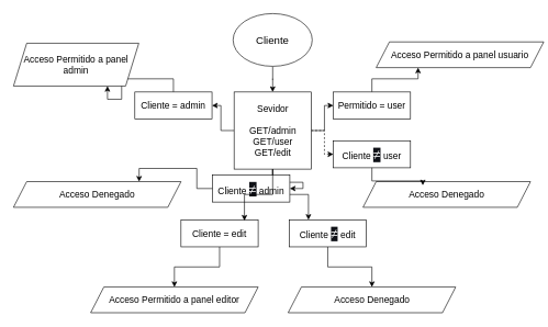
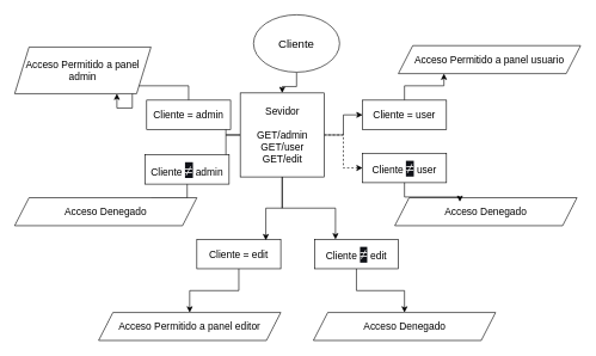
  <mxCell id="0" />
  <mxCell id="1" parent="0" />
  <mxCell id="2" style="edgeStyle=orthogonalEdgeStyle;rounded=0;orthogonalLoop=1;jettySize=auto;html=1;entryX=0.5;entryY=0;entryDx=0;entryDy=0;" edge="1" parent="1" source="3" target="9"><mxGeometry relative="1" as="geometry" /></mxCell>
  <mxCell id="3" value="Cliente" style="ellipse;whiteSpace=wrap;html=1;fontSize=16;" vertex="1" parent="1"><mxGeometry x="353" y="20" width="120" height="80" as="geometry" /></mxCell>
  <mxCell id="4" style="edgeStyle=orthogonalEdgeStyle;rounded=0;orthogonalLoop=1;jettySize=auto;html=1;entryX=0;entryY=0.5;entryDx=0;entryDy=0;" edge="1" parent="1" source="9" target="20"><mxGeometry relative="1" as="geometry" /></mxCell>
  <mxCell id="5" style="edgeStyle=orthogonalEdgeStyle;rounded=0;orthogonalLoop=1;jettySize=auto;html=1;entryX=0;entryY=0.5;entryDx=0;entryDy=0;dashed=1;" edge="1" parent="1" source="9" target="15"><mxGeometry relative="1" as="geometry" /></mxCell>
  <mxCell id="6" style="edgeStyle=orthogonalEdgeStyle;rounded=0;orthogonalLoop=1;jettySize=auto;html=1;entryX=1;entryY=0.5;entryDx=0;entryDy=0;" edge="1" parent="1" source="9" target="11"><mxGeometry relative="1" as="geometry" /></mxCell>
  <mxCell id="7" style="edgeStyle=orthogonalEdgeStyle;rounded=0;orthogonalLoop=1;jettySize=auto;html=1;entryX=1;entryY=0.5;entryDx=0;entryDy=0;" edge="1" parent="1" source="9" target="14"><mxGeometry relative="1" as="geometry" /></mxCell>
  <mxCell id="8" style="edgeStyle=orthogonalEdgeStyle;rounded=0;orthogonalLoop=1;jettySize=auto;html=1;entryX=0.25;entryY=0;entryDx=0;entryDy=0;" edge="1" parent="1" source="9" target="17"><mxGeometry relative="1" as="geometry" /></mxCell>
- <mxCell id="9" value="Sevidor&lt;div&gt;&lt;br&gt;&lt;/div&gt;&lt;div&gt;GET/admin&lt;/div&gt;&lt;div&gt;GET/user&lt;/div&gt;&lt;div&gt;GET/edit&lt;/div&gt;" style="whiteSpace=wrap;html=1;aspect=fixed;fontSize=14;" vertex="1" parent="1"><mxGeometry x="354.5" y="139" width="117" height="117" as="geometry" /></mxCell>
+ <mxCell id="9" value="Sevidor&lt;div&gt;&lt;br&gt;&lt;/div&gt;&lt;div&gt;GET/admin&lt;/div&gt;&lt;div&gt;GET/user&lt;/div&gt;&lt;div&gt;GET/edit&lt;/div&gt;" style="whiteSpace=wrap;html=1;aspect=fixed;fontSize=14;" vertex="1" parent="1"><mxGeometry x="334.5" y="129" width="117" height="117" as="geometry" /></mxCell>
  <mxCell id="10" style="edgeStyle=orthogonalEdgeStyle;rounded=0;orthogonalLoop=1;jettySize=auto;html=1;entryX=0.75;entryY=1;entryDx=0;entryDy=0;" edge="1" parent="1" source="11" target="12"><mxGeometry relative="1" as="geometry" /></mxCell>
  <mxCell id="11" value="Cliente = admin" style="rounded=0;whiteSpace=wrap;html=1;fontSize=14;" vertex="1" parent="1"><mxGeometry x="204" y="139" width="117" height="41" as="geometry" /></mxCell>
  <mxCell id="12" value="Acceso Permitido a panel admin" style="shape=parallelogram;perimeter=parallelogramPerimeter;whiteSpace=wrap;html=1;fixedSize=1;fontSize=14;" vertex="1" parent="1"><mxGeometry x="20" y="65" width="190" height="65" as="geometry" /></mxCell>
  <mxCell id="13" style="edgeStyle=orthogonalEdgeStyle;rounded=0;orthogonalLoop=1;jettySize=auto;html=1;entryX=0.75;entryY=0;entryDx=0;entryDy=0;" edge="1" parent="1" source="14" target="24"><mxGeometry relative="1" as="geometry" /></mxCell>
- <mxCell id="14" value="Cliente&amp;nbsp;&lt;span style=&quot;color: rgb(236, 236, 236); font-family: &amp;quot;Google Sans&amp;quot;, Arial, sans-serif; font-size: 20px; text-align: start; background-color: rgb(16, 18, 24);&quot;&gt;≠&lt;/span&gt;&amp;nbsp;admin" style="rounded=0;whiteSpace=wrap;html=1;fontSize=14;" vertex="1" parent="1"><mxGeometry x="322" y="265" width="117" height="41" as="geometry" /></mxCell>
+ <mxCell id="14" value="Cliente&amp;nbsp;&lt;span style=&quot;color: rgb(236, 236, 236); font-family: &amp;quot;Google Sans&amp;quot;, Arial, sans-serif; font-size: 20px; text-align: start; background-color: rgb(16, 18, 24);&quot;&gt;≠&lt;/span&gt;&amp;nbsp;admin" style="rounded=0;whiteSpace=wrap;html=1;fontSize=14;" vertex="1" parent="1"><mxGeometry x="202" y="215" width="117" height="41" as="geometry" /></mxCell>
  <mxCell id="15" value="Cliente&amp;nbsp;&lt;span style=&quot;color: rgb(236, 236, 236); font-family: &amp;quot;Google Sans&amp;quot;, Arial, sans-serif; font-size: 20px; text-align: start; background-color: rgb(16, 18, 24);&quot;&gt;≠&lt;/span&gt;&amp;nbsp;user" style="rounded=0;whiteSpace=wrap;html=1;fontSize=14;" vertex="1" parent="1"><mxGeometry x="505" y="213" width="117" height="41" as="geometry" /></mxCell>
  <mxCell id="16" style="edgeStyle=orthogonalEdgeStyle;rounded=0;orthogonalLoop=1;jettySize=auto;html=1;entryX=0.5;entryY=0;entryDx=0;entryDy=0;" edge="1" parent="1" source="17" target="28"><mxGeometry relative="1" as="geometry" /></mxCell>
  <mxCell id="17" value="Cliente&amp;nbsp;&lt;span style=&quot;color: rgb(236, 236, 236); font-family: &amp;quot;Google Sans&amp;quot;, Arial, sans-serif; font-size: 20px; text-align: start; background-color: rgb(16, 18, 24);&quot;&gt;≠&lt;/span&gt;&amp;nbsp;edit" style="rounded=0;whiteSpace=wrap;html=1;fontSize=14;" vertex="1" parent="1"><mxGeometry x="438" y="333" width="117" height="41" as="geometry" /></mxCell>
- <mxCell id="18" value="Acceso Permitido a panel usuario" style="shape=parallelogram;perimeter=parallelogramPerimeter;whiteSpace=wrap;html=1;fixedSize=1;fontSize=14;" vertex="1" parent="1"><mxGeometry x="570" y="63" width="254" height="39" as="geometry" /></mxCell>
+ <mxCell id="18" value="Acceso Permitido a panel usuario" style="shape=parallelogram;perimeter=parallelogramPerimeter;whiteSpace=wrap;html=1;fixedSize=1;fontSize=14;" vertex="1" parent="1"><mxGeometry x="555" y="63" width="254" height="39" as="geometry" /></mxCell>
  <mxCell id="19" style="edgeStyle=orthogonalEdgeStyle;rounded=0;orthogonalLoop=1;jettySize=auto;html=1;entryX=0.25;entryY=1;entryDx=0;entryDy=0;" edge="1" parent="1" source="20" target="18"><mxGeometry relative="1" as="geometry" /></mxCell>
- <mxCell id="20" value="Permitido = user" style="rounded=0;whiteSpace=wrap;html=1;fontSize=14;" vertex="1" parent="1"><mxGeometry x="505" y="139" width="117" height="41" as="geometry" /></mxCell>
+ <mxCell id="20" value="Cliente = user" style="rounded=0;whiteSpace=wrap;html=1;fontSize=14;" vertex="1" parent="1"><mxGeometry x="505" y="139" width="117" height="41" as="geometry" /></mxCell>
  <mxCell id="21" style="edgeStyle=orthogonalEdgeStyle;rounded=0;orthogonalLoop=1;jettySize=auto;html=1;" edge="1" parent="1" source="22" target="27"><mxGeometry relative="1" as="geometry" /></mxCell>
  <mxCell id="22" value="Cliente = edit" style="rounded=0;whiteSpace=wrap;html=1;fontSize=14;" vertex="1" parent="1"><mxGeometry x="274" y="333" width="117" height="41" as="geometry" /></mxCell>
  <mxCell id="23" style="edgeStyle=orthogonalEdgeStyle;rounded=0;orthogonalLoop=1;jettySize=auto;html=1;entryX=0.822;entryY=0.029;entryDx=0;entryDy=0;entryPerimeter=0;" edge="1" parent="1" source="9" target="22"><mxGeometry relative="1" as="geometry" /></mxCell>
  <mxCell id="24" value="Acceso Denegado" style="shape=parallelogram;perimeter=parallelogramPerimeter;whiteSpace=wrap;html=1;fixedSize=1;fontSize=14;" vertex="1" parent="1"><mxGeometry x="20" y="275" width="254" height="39" as="geometry" /></mxCell>
  <mxCell id="25" value="Acceso Denegado" style="shape=parallelogram;perimeter=parallelogramPerimeter;whiteSpace=wrap;html=1;fixedSize=1;fontSize=14;" vertex="1" parent="1"><mxGeometry x="550" y="275" width="254" height="39" as="geometry" /></mxCell>
  <mxCell id="26" style="edgeStyle=orthogonalEdgeStyle;rounded=0;orthogonalLoop=1;jettySize=auto;html=1;entryX=0.357;entryY=0.144;entryDx=0;entryDy=0;entryPerimeter=0;" edge="1" parent="1" source="15" target="25"><mxGeometry relative="1" as="geometry" /></mxCell>
  <mxCell id="27" value="Acceso Permitido a panel editor" style="shape=parallelogram;perimeter=parallelogramPerimeter;whiteSpace=wrap;html=1;fixedSize=1;fontSize=14;" vertex="1" parent="1"><mxGeometry x="137" y="435" width="254" height="39" as="geometry" /></mxCell>
  <mxCell id="28" value="Acceso Denegado" style="shape=parallelogram;perimeter=parallelogramPerimeter;whiteSpace=wrap;html=1;fixedSize=1;fontSize=14;" vertex="1" parent="1"><mxGeometry x="436.5" y="435" width="254" height="39" as="geometry" /></mxCell>
